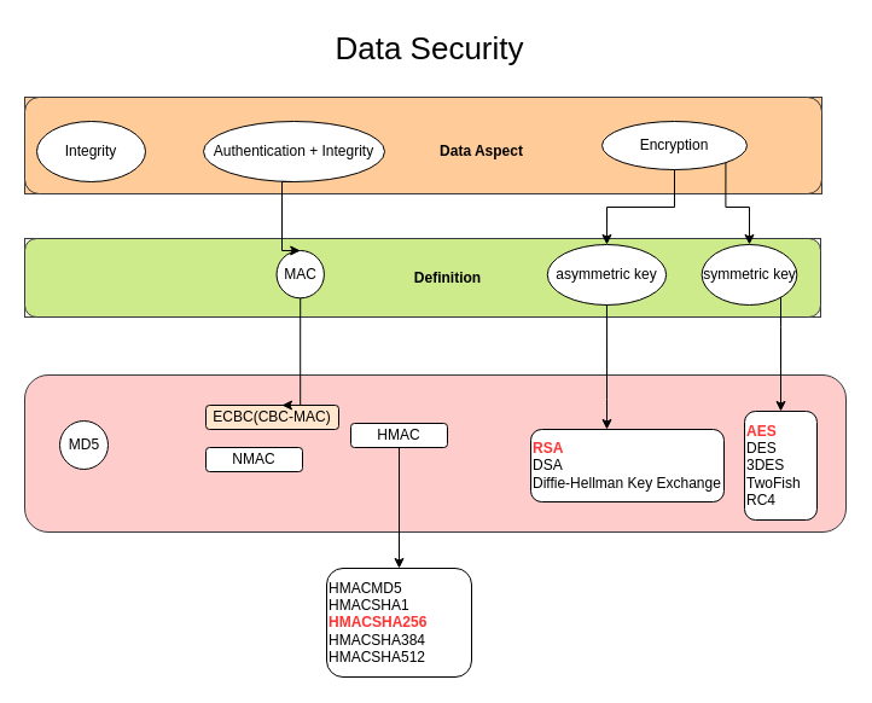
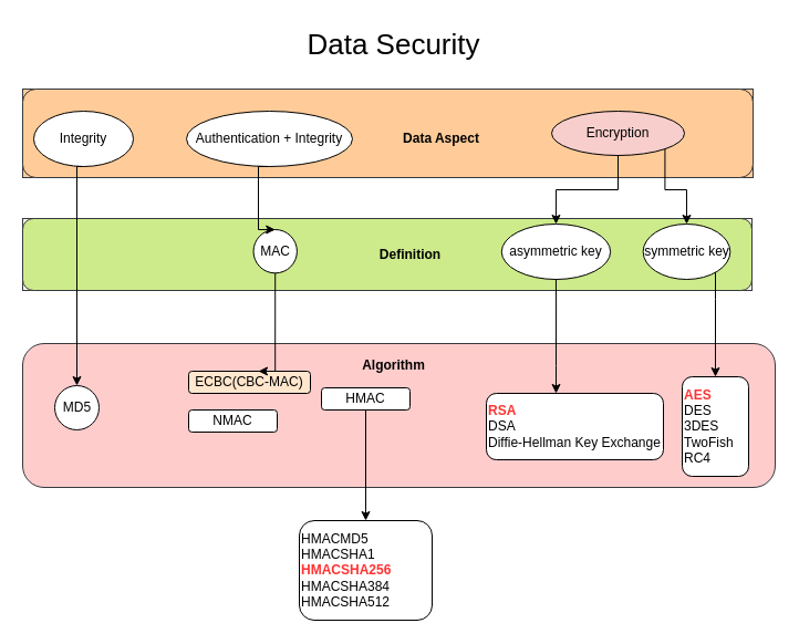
  <mxCell id="0" />
  <mxCell id="1" parent="0" />
  <mxCell id="2" value="" style="rounded=1;whiteSpace=wrap;html=1;align=left;fillColor=#ffcccc;strokeColor=#36393d;" vertex="1" parent="1"><mxGeometry x="20" y="310" width="680" height="130" as="geometry" /></mxCell>
  <mxCell id="3" value="MD5" style="shape=ellipse;html=1;dashed=0;whitespace=wrap;aspect=fixed;perimeter=ellipsePerimeter;" vertex="1" parent="1"><mxGeometry x="49" y="348" width="40" height="40" as="geometry" /></mxCell>
  <mxCell id="4" value="ECBC(CBC-MAC)" style="rounded=1;whiteSpace=wrap;html=1;fillColor=#ffe6cc;" vertex="1" parent="1"><mxGeometry x="170" y="335" width="110" height="20" as="geometry" /></mxCell>
  <mxCell id="5" value="" style="edgeStyle=orthogonalEdgeStyle;rounded=0;orthogonalLoop=1;jettySize=auto;html=1;" edge="1" parent="1" source="6" target="8"><mxGeometry relative="1" as="geometry" /></mxCell>
  <mxCell id="6" value="HMAC" style="rounded=1;whiteSpace=wrap;html=1;" vertex="1" parent="1"><mxGeometry x="290" y="350" width="80" height="20" as="geometry" /></mxCell>
  <mxCell id="7" value="NMAC" style="rounded=1;whiteSpace=wrap;html=1;" vertex="1" parent="1"><mxGeometry x="170" y="370" width="80" height="20" as="geometry" /></mxCell>
  <mxCell id="8" value="&lt;br&gt;HMACMD5&lt;br&gt;HMACSHA1&lt;br&gt;&lt;b&gt;&lt;font color=&quot;#ff3333&quot;&gt;HMACSHA256&lt;/font&gt;&lt;/b&gt;&lt;br&gt;HMACSHA384&lt;br&gt;HMACSHA512&lt;br&gt;&lt;span style=&quot;color: rgba(0 , 0 , 0 , 0) ; font-family: monospace ; font-size: 0px&quot;&gt;%3CmxGraphModel%3E%3Croot%3E%3CmxCell%20id%3D%220%22%2F%3E%3CmxCell%20id%3D%221%22%20parent%3D%220%22%2F%3E%3CmxCell%20id%3D%222%22%20value%3D%22ECBC%20MAC%22%20style%3D%22rounded%3D1%3BwhiteSpace%3Dwrap%3Bhtml%3D1%3B%22%20vertex%3D%221%22%20parent%3D%221%22%3E%3CmxGeometry%20x%3D%22210%22%20y%3D%22240%22%20width%3D%2280%22%20height%3D%2220%22%20as%3D%22geometry%22%2F%3E%3C%2FmxCell%3E%3C%2Froot%3E%3C%2FmxGraphModel%3&lt;/span&gt;" style="whiteSpace=wrap;html=1;rounded=1;align=left;" vertex="1" parent="1"><mxGeometry x="270" y="470" width="120" height="90" as="geometry" /></mxCell>
  <mxCell id="9" value="&lt;font color=&quot;#ff3333&quot;&gt;&lt;b&gt;AES&lt;/b&gt;&lt;/font&gt;&lt;br&gt;DES&lt;br&gt;3DES&lt;br&gt;TwoFish&lt;br&gt;RC4" style="whiteSpace=wrap;html=1;rounded=1;align=left;" vertex="1" parent="1"><mxGeometry x="616" y="340" width="60" height="90" as="geometry" /></mxCell>
  <mxCell id="10" value="&lt;b&gt;&lt;font color=&quot;#ff3333&quot;&gt;RSA&lt;/font&gt;&lt;/b&gt;&lt;br&gt;DSA&lt;br&gt;Diffie-Hellman Key Exchange" style="rounded=1;whiteSpace=wrap;html=1;align=left;" vertex="1" parent="1"><mxGeometry x="439" y="355" width="160" height="60" as="geometry" /></mxCell>
  <mxCell id="11" value="" style="group;fillColor=#f9f7ed;strokeColor=#36393d;" vertex="1" connectable="0" parent="1"><mxGeometry x="20" y="197" width="659" height="65" as="geometry" /></mxCell>
  <mxCell id="12" value="" style="rounded=1;whiteSpace=wrap;html=1;align=left;fillColor=#cdeb8b;strokeColor=#36393d;" vertex="1" parent="11"><mxGeometry width="659" height="65" as="geometry" /></mxCell>
  <mxCell id="13" value="MAC" style="shape=ellipse;html=1;dashed=0;whitespace=wrap;aspect=fixed;perimeter=ellipsePerimeter;" vertex="1" parent="11"><mxGeometry x="208.552" y="10" width="39.343" height="39.343" as="geometry" /></mxCell>
  <mxCell id="14" value="asymmetric key" style="ellipse;whiteSpace=wrap;html=1;" vertex="1" parent="11"><mxGeometry x="432.776" y="5" width="98.358" height="50" as="geometry" /></mxCell>
  <mxCell id="15" value="symmetric key" style="ellipse;whiteSpace=wrap;html=1;" vertex="1" parent="11"><mxGeometry x="560.642" y="5" width="78.687" height="50" as="geometry" /></mxCell>
  <mxCell id="16" value="Definition" style="text;html=1;align=center;verticalAlign=middle;resizable=0;points=[];autosize=1;fontStyle=1" vertex="1" parent="11"><mxGeometry x="314.664" y="22.5" width="70" height="20" as="geometry" /></mxCell>
  <mxCell id="17" value="" style="group;fillColor=#ffcc99;strokeColor=#36393d;" vertex="1" connectable="0" parent="1"><mxGeometry x="20" y="80" width="660" height="80" as="geometry" /></mxCell>
  <mxCell id="18" value="" style="rounded=1;whiteSpace=wrap;html=1;align=left;fillColor=#ffcc99;strokeColor=#36393d;" vertex="1" parent="17"><mxGeometry width="660" height="80" as="geometry" /></mxCell>
  <mxCell id="19" value="Integrity" style="ellipse;whiteSpace=wrap;html=1;" vertex="1" parent="17"><mxGeometry x="10" y="20" width="90" height="50" as="geometry" /></mxCell>
  <mxCell id="20" value="Authentication + Integrity" style="ellipse;whiteSpace=wrap;html=1;" vertex="1" parent="17"><mxGeometry x="148" y="20" width="150" height="50" as="geometry" /></mxCell>
- <mxCell id="21" value="Encryption" style="ellipse;whiteSpace=wrap;html=1;" vertex="1" parent="17"><mxGeometry x="478" y="20" width="120" height="40" as="geometry" /></mxCell>
+ <mxCell id="21" value="Encryption" style="ellipse;whiteSpace=wrap;html=1;fillColor=#f8cecc;" vertex="1" parent="17"><mxGeometry x="478" y="20" width="120" height="40" as="geometry" /></mxCell>
  <mxCell id="22" value="Data Aspect" style="text;html=1;align=center;verticalAlign=middle;resizable=0;points=[];autosize=1;fontStyle=1" vertex="1" parent="17"><mxGeometry x="338" y="35" width="80" height="20" as="geometry" /></mxCell>
+ <mxCell id="23" value="Algorithm" style="text;html=1;align=center;verticalAlign=middle;resizable=0;points=[];autosize=1;fontStyle=1" vertex="1" parent="1"><mxGeometry x="320" y="320" width="70" height="20" as="geometry" /></mxCell>
  <mxCell id="24" style="edgeStyle=orthogonalEdgeStyle;rounded=0;orthogonalLoop=1;jettySize=auto;html=1;" edge="1" parent="1" source="14" target="10"><mxGeometry relative="1" as="geometry"><Array as="points"><mxPoint x="502" y="330" /><mxPoint x="502" y="330" /></Array></mxGeometry></mxCell>
  <mxCell id="25" style="edgeStyle=orthogonalEdgeStyle;rounded=0;orthogonalLoop=1;jettySize=auto;html=1;entryX=0.5;entryY=0;entryDx=0;entryDy=0;" edge="1" parent="1" source="15" target="9"><mxGeometry relative="1" as="geometry"><Array as="points"><mxPoint x="646" y="270" /><mxPoint x="646" y="270" /></Array></mxGeometry></mxCell>
  <mxCell id="26" style="edgeStyle=orthogonalEdgeStyle;rounded=0;orthogonalLoop=1;jettySize=auto;html=1;exitX=0.5;exitY=1;exitDx=0;exitDy=0;" edge="1" parent="1" source="21" target="14"><mxGeometry relative="1" as="geometry" /></mxCell>
  <mxCell id="27" style="edgeStyle=orthogonalEdgeStyle;rounded=0;orthogonalLoop=1;jettySize=auto;html=1;exitX=1;exitY=1;exitDx=0;exitDy=0;entryX=0.5;entryY=0;entryDx=0;entryDy=0;" edge="1" parent="1" source="21" target="15"><mxGeometry relative="1" as="geometry" /></mxCell>
  <mxCell id="28" style="edgeStyle=orthogonalEdgeStyle;rounded=0;orthogonalLoop=1;jettySize=auto;html=1;exitX=0.5;exitY=1;exitDx=0;exitDy=0;entryX=0.5;entryY=0;entryDx=0;entryDy=0;" edge="1" parent="1" source="20" target="13"><mxGeometry relative="1" as="geometry"><Array as="points"><mxPoint x="233" y="150" /></Array></mxGeometry></mxCell>
  <mxCell id="29" style="edgeStyle=orthogonalEdgeStyle;rounded=0;orthogonalLoop=1;jettySize=auto;html=1;exitX=0.5;exitY=1;exitDx=0;exitDy=0;" edge="1" parent="1" source="13"><mxGeometry relative="1" as="geometry"><mxPoint x="233" y="335" as="targetPoint" /><Array as="points"><mxPoint x="233" y="335" /></Array></mxGeometry></mxCell>
+ <mxCell id="30" style="edgeStyle=orthogonalEdgeStyle;rounded=0;orthogonalLoop=1;jettySize=auto;html=1;exitX=0.5;exitY=1;exitDx=0;exitDy=0;" edge="1" parent="1" source="19" target="3"><mxGeometry relative="1" as="geometry"><Array as="points"><mxPoint x="69" y="150" /></Array></mxGeometry></mxCell>
  <mxCell id="31" value="Data Security" style="text;html=1;align=center;verticalAlign=middle;resizable=0;points=[];autosize=1;fontSize=26;" vertex="1" parent="1"><mxGeometry x="270" y="20" width="170" height="40" as="geometry" /></mxCell>
